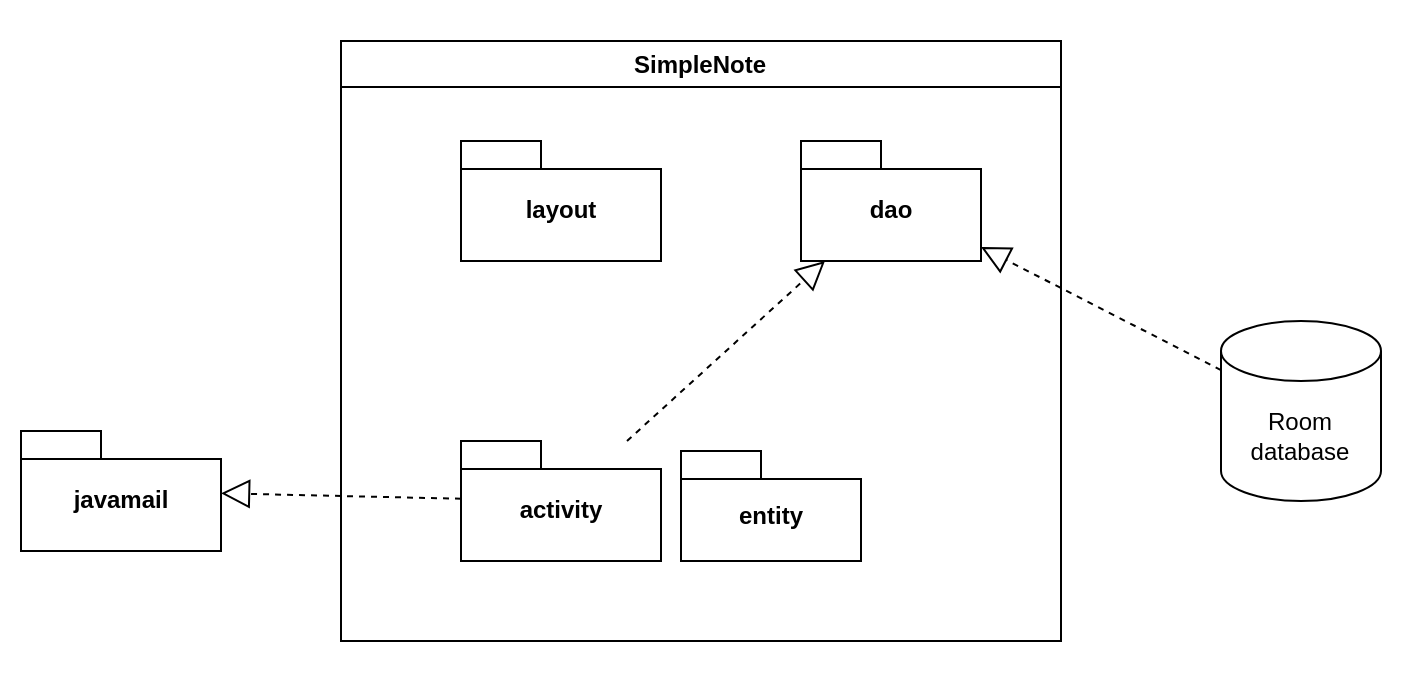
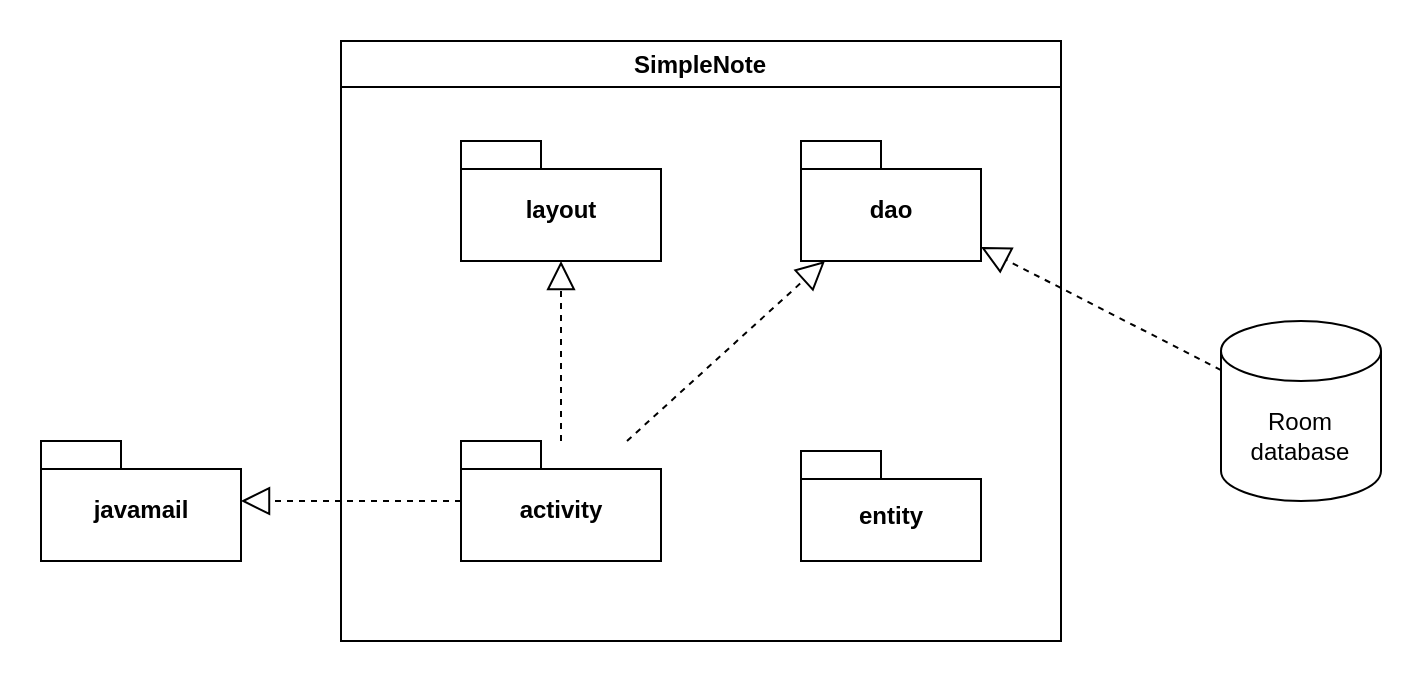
  <mxCell id="0" />
  <mxCell id="1" parent="0" />
  <mxCell id="2" value="Room database" style="shape=cylinder3;whiteSpace=wrap;html=1;boundedLbl=1;backgroundOutline=1;size=15;" parent="1" vertex="1"><mxGeometry x="610" y="160" width="80" height="90" as="geometry" /></mxCell>
  <mxCell id="3" value="SimpleNote" style="swimlane;" parent="1" vertex="1"><mxGeometry x="170" y="20" width="360" height="300" as="geometry" /></mxCell>
  <mxCell id="4" value="layout" style="shape=folder;fontStyle=1;spacingTop=10;tabWidth=40;tabHeight=14;tabPosition=left;html=1;" parent="3" vertex="1"><mxGeometry x="60" y="50" width="100" height="60" as="geometry" /></mxCell>
  <mxCell id="5" value="activity" style="shape=folder;fontStyle=1;spacingTop=10;tabWidth=40;tabHeight=14;tabPosition=left;html=1;" parent="3" vertex="1"><mxGeometry x="60" y="200" width="100" height="60" as="geometry" /></mxCell>
+ <mxCell id="6" value="" style="endArrow=block;dashed=1;endFill=0;endSize=12;html=1;rounded=0;" parent="3" source="5" target="4" edge="1"><mxGeometry width="160" relative="1" as="geometry"><mxPoint x="295" y="190" as="sourcePoint" /><mxPoint x="295" y="230" as="targetPoint" /></mxGeometry></mxCell>
  <mxCell id="7" value="dao" style="shape=folder;fontStyle=1;spacingTop=10;tabWidth=40;tabHeight=14;tabPosition=left;html=1;" parent="3" vertex="1"><mxGeometry x="230" y="50" width="90" height="60" as="geometry" /></mxCell>
  <mxCell id="8" value="" style="endArrow=block;dashed=1;endFill=0;endSize=12;html=1;rounded=0;" parent="3" source="5" target="7" edge="1"><mxGeometry width="160" relative="1" as="geometry"><mxPoint x="285" y="180" as="sourcePoint" /><mxPoint x="285" y="220" as="targetPoint" /></mxGeometry></mxCell>
- <mxCell id="9" value="entity" style="shape=folder;fontStyle=1;spacingTop=10;tabWidth=40;tabHeight=14;tabPosition=left;html=1;" parent="3" vertex="1"><mxGeometry x="170" y="205" width="90" height="55" as="geometry" /></mxCell>
+ <mxCell id="9" value="entity" style="shape=folder;fontStyle=1;spacingTop=10;tabWidth=40;tabHeight=14;tabPosition=left;html=1;" parent="3" vertex="1"><mxGeometry x="230" y="205" width="90" height="55" as="geometry" /></mxCell>
  <mxCell id="10" value="" style="endArrow=block;dashed=1;endFill=0;endSize=12;html=1;rounded=0;" parent="1" source="2" target="7" edge="1"><mxGeometry width="160" relative="1" as="geometry"><mxPoint x="455" y="240" as="sourcePoint" /><mxPoint x="455" y="200" as="targetPoint" /></mxGeometry></mxCell>
- <mxCell id="11" value="javamail" style="shape=folder;fontStyle=1;spacingTop=10;tabWidth=40;tabHeight=14;tabPosition=left;html=1;" vertex="1" parent="1"><mxGeometry x="10" y="215" width="100" height="60" as="geometry" /></mxCell>
+ <mxCell id="11" value="javamail" style="shape=folder;fontStyle=1;spacingTop=10;tabWidth=40;tabHeight=14;tabPosition=left;html=1;" vertex="1" parent="1"><mxGeometry x="20" y="220" width="100" height="60" as="geometry" /></mxCell>
  <mxCell id="12" value="" style="endArrow=block;dashed=1;endFill=0;endSize=12;html=1;rounded=0;" edge="1" parent="1" source="5" target="11"><mxGeometry width="160" relative="1" as="geometry"><mxPoint x="290" y="230" as="sourcePoint" /><mxPoint x="290" y="140" as="targetPoint" /></mxGeometry></mxCell>
